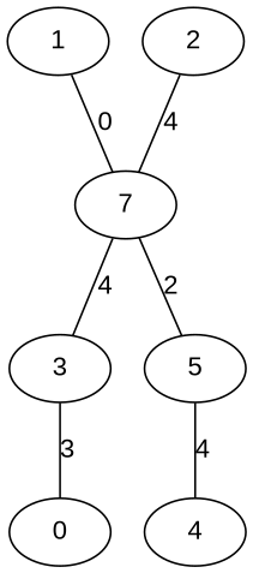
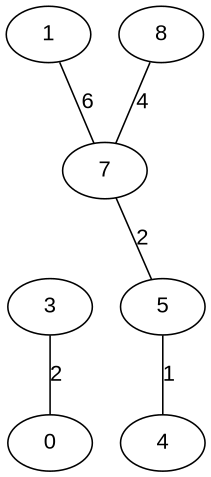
  graph {
    fontname="Liberation Sans"
    rankdir=TB
    node [fontname="Liberation Sans"]
    edge [fontname="Liberation Sans"]
    1
    7
    3
    5
    n5 [label=0]
-   2
+   2 [label=8]
    4
-   1 -- 7 [label=0]
-   7 -- 3 [label=4]
+   1 -- 7 [label=6]
    7 -- 5 [label=2]
-   3 -- n5 [label=3]
-   5 -- 4 [label=4]
+   3 -- n5 [label=2]
+   5 -- 4 [label=1]
    2 -- 7 [label=4]
  }
